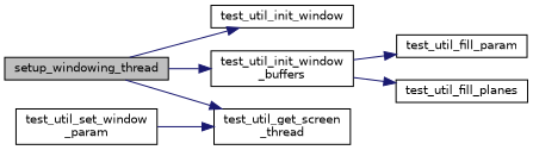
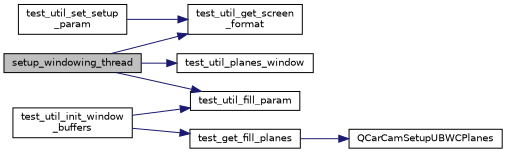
  digraph {
    rankdir=LR
    node [color=black fillcolor=white fontname=Helvetica fontsize=10 shape=record style=filled]
    edge [color=midnightblue fontname=Helvetica fontsize=10 labelfontname=Helvetica labelfontsize=10 style=solid]
    n1 [fillcolor=grey75 fontcolor=black height=0.2 label=setup_windowing_thread width=0.4]
-   n2 [height=0.2 label=test_util_init_window width=0.4]
+   n2 [height=0.2 label=test_util_planes_window width=0.4]
    n3 [height=0.2 label="test_util_init_window\l_buffers" width=0.4]
-   n4 [height=0.2 label="test_util_get_screen\l_thread" width=0.4]
+   n4 [height=0.2 label="test_util_get_screen\l_format" width=0.4]
    n5 [height=0.2 label=test_util_fill_param width=0.4]
-   n6 [height=0.2 label=test_util_fill_planes width=0.4]
-   n7 [height=0.2 label="test_util_set_window\l_param" width=0.4]
+   n6 [height=0.2 label=test_get_fill_planes width=0.4]
+   n7 [height=0.2 label="test_util_set_setup\l_param" width=0.4]
+   n8 [height=0.2 label=QCarCamSetupUBWCPlanes width=0.4]
    n1 -> n2
-   n1 -> n3
+   n1 -> n5
    n1 -> n4
    n3 -> n5
    n3 -> n6
+   n6 -> n8
    n7 -> n4
  }
